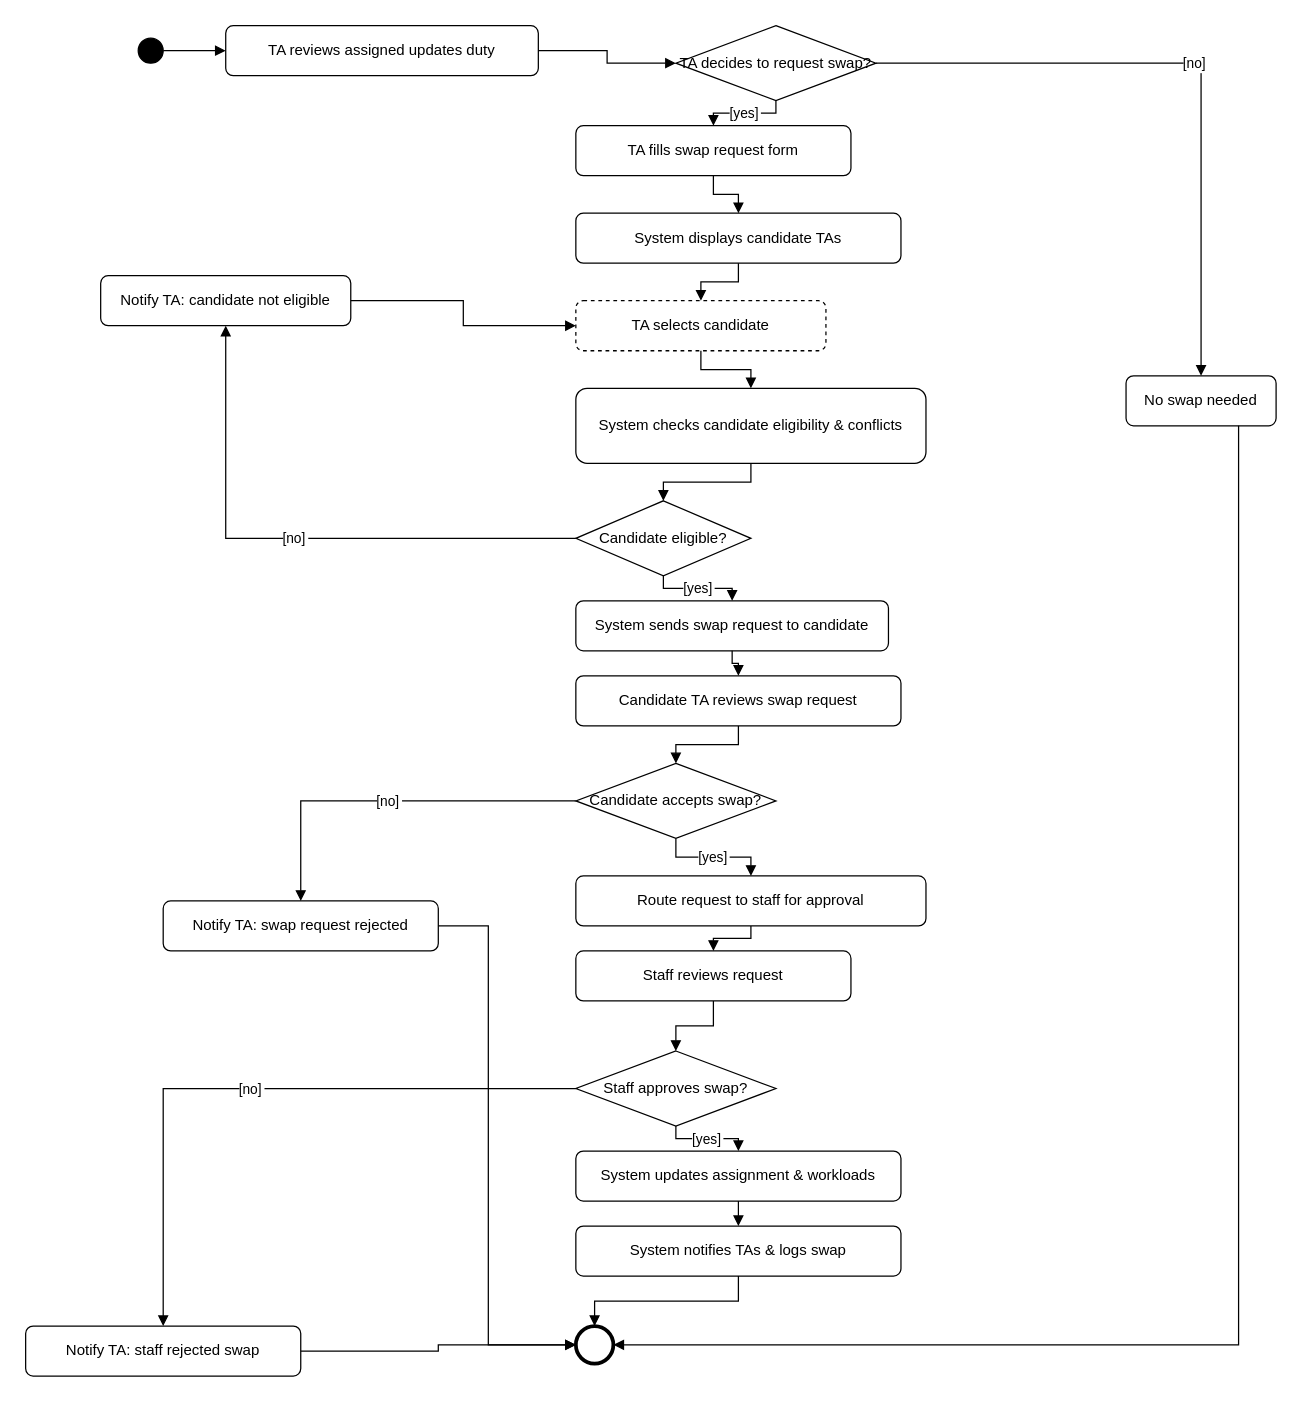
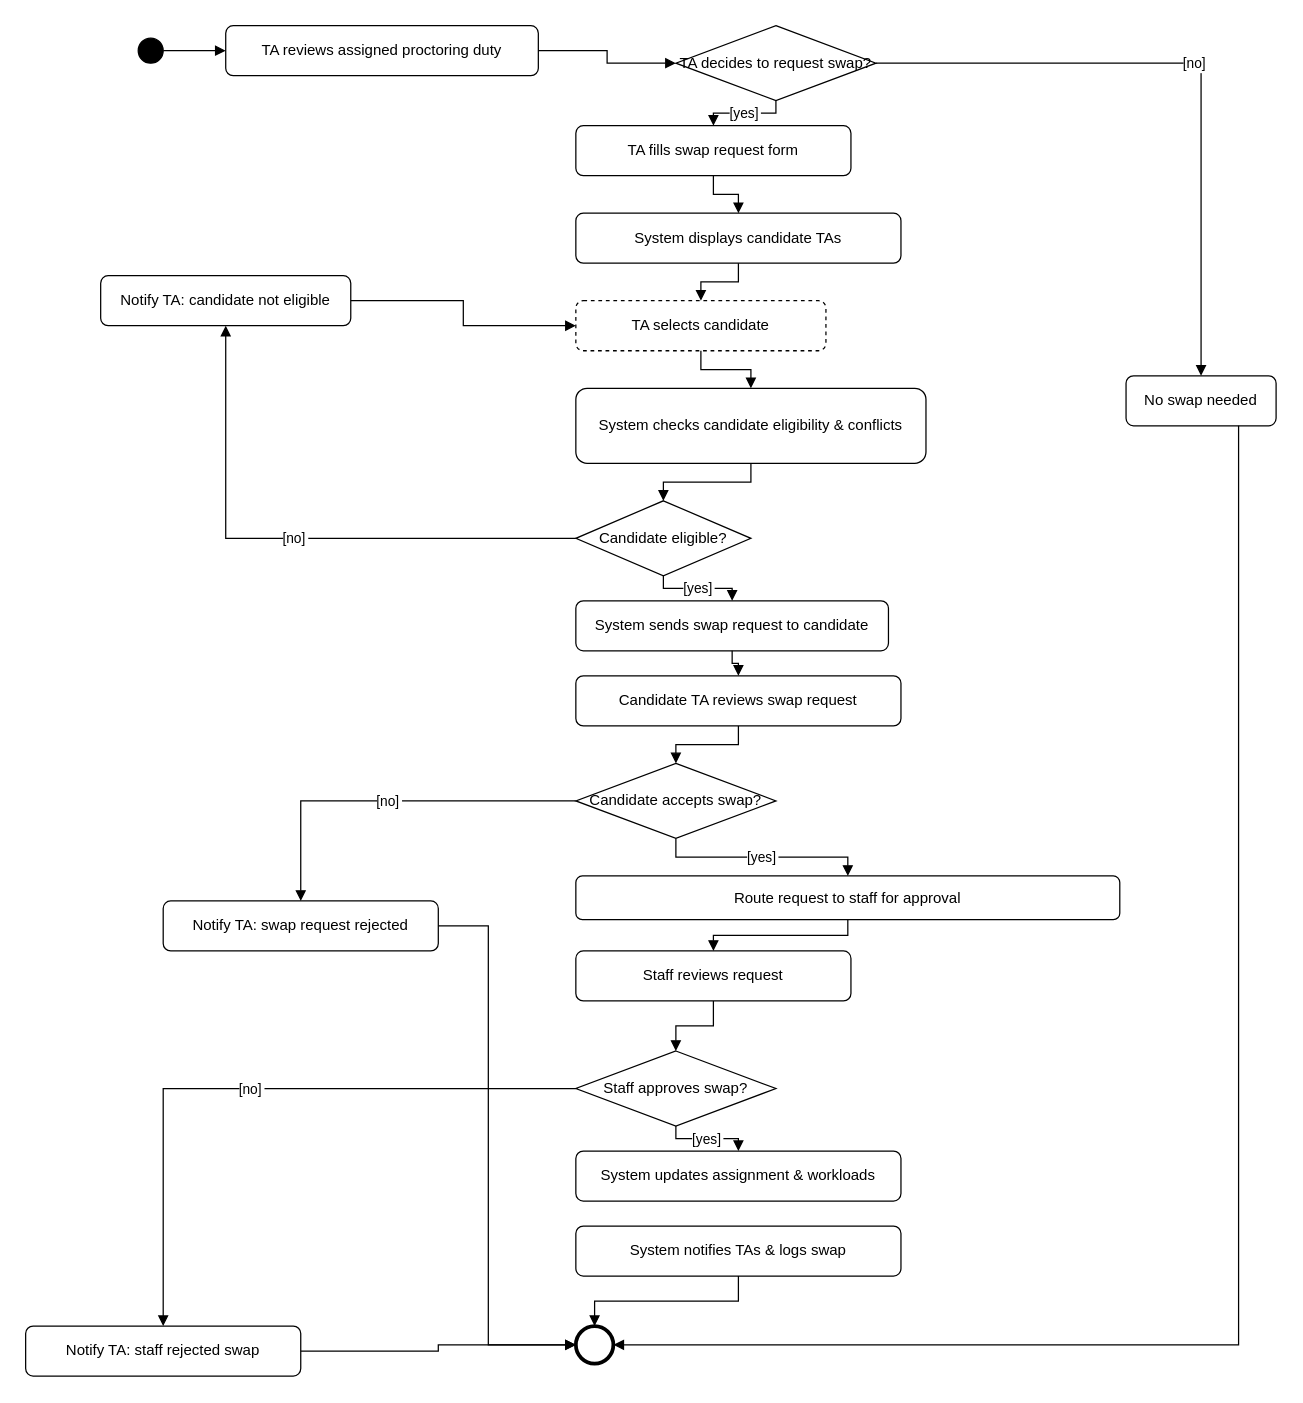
  <mxCell id="0" />
  <mxCell id="1" parent="0" />
  <mxCell id="2" value="" style="ellipse;whiteSpace=wrap;html=1;aspect=fixed;fillColor=#000000;strokeColor=#000000;" vertex="1" parent="1"><mxGeometry x="110" y="30" width="20" height="20" as="geometry" /></mxCell>
- <mxCell id="3" value="TA reviews assigned updates duty" style="rounded=1;whiteSpace=wrap;html=1;" vertex="1" parent="1"><mxGeometry x="180" y="20" width="250" height="40" as="geometry" /></mxCell>
+ <mxCell id="3" value="TA reviews assigned proctoring duty" style="rounded=1;whiteSpace=wrap;html=1;" vertex="1" parent="1"><mxGeometry x="180" y="20" width="250" height="40" as="geometry" /></mxCell>
  <mxCell id="4" value="TA decides to request swap?" style="rhombus;whiteSpace=wrap;html=1;" vertex="1" parent="1"><mxGeometry x="540" y="20" width="160" height="60" as="geometry" /></mxCell>
  <mxCell id="5" value="No swap needed" style="rounded=1;whiteSpace=wrap;html=1;" vertex="1" parent="1"><mxGeometry x="900" y="300" width="120" height="40" as="geometry" /></mxCell>
  <mxCell id="6" value="TA fills swap request form" style="rounded=1;whiteSpace=wrap;html=1;" vertex="1" parent="1"><mxGeometry x="460" y="100" width="220" height="40" as="geometry" /></mxCell>
  <mxCell id="7" value="System displays candidate TAs" style="rounded=1;whiteSpace=wrap;html=1;" vertex="1" parent="1"><mxGeometry x="460" y="170" width="260" height="40" as="geometry" /></mxCell>
  <mxCell id="8" value="TA selects candidate" style="rounded=1;whiteSpace=wrap;html=1;dashed=1;" vertex="1" parent="1"><mxGeometry x="460" y="240" width="200" height="40" as="geometry" /></mxCell>
  <mxCell id="9" value="System checks candidate eligibility &amp; conflicts" style="rounded=1;whiteSpace=wrap;html=1;" vertex="1" parent="1"><mxGeometry x="460" y="310" width="280" height="60" as="geometry" /></mxCell>
  <mxCell id="10" value="Candidate eligible?" style="rhombus;whiteSpace=wrap;html=1;" vertex="1" parent="1"><mxGeometry x="460" y="400" width="140" height="60" as="geometry" /></mxCell>
  <mxCell id="11" value="Notify TA: candidate not eligible" style="rounded=1;whiteSpace=wrap;html=1;" vertex="1" parent="1"><mxGeometry x="80" y="220" width="200" height="40" as="geometry" /></mxCell>
  <mxCell id="12" value="System sends swap request to candidate" style="rounded=1;whiteSpace=wrap;html=1;" vertex="1" parent="1"><mxGeometry x="460" y="480" width="250" height="40" as="geometry" /></mxCell>
  <mxCell id="13" value="Candidate TA reviews swap request" style="rounded=1;whiteSpace=wrap;html=1;" vertex="1" parent="1"><mxGeometry x="460" y="540" width="260" height="40" as="geometry" /></mxCell>
  <mxCell id="14" value="Candidate accepts swap?" style="rhombus;whiteSpace=wrap;html=1;" vertex="1" parent="1"><mxGeometry x="460" y="610" width="160" height="60" as="geometry" /></mxCell>
  <mxCell id="15" value="Notify TA: swap request rejected" style="rounded=1;whiteSpace=wrap;html=1;" vertex="1" parent="1"><mxGeometry x="130" y="720" width="220" height="40" as="geometry" /></mxCell>
- <mxCell id="16" value="Route request to staff for approval" style="rounded=1;whiteSpace=wrap;html=1;" vertex="1" parent="1"><mxGeometry x="460" y="700" width="280" height="40" as="geometry" /></mxCell>
+ <mxCell id="16" value="Route request to staff for approval" style="rounded=1;whiteSpace=wrap;html=1;" vertex="1" parent="1"><mxGeometry x="460" y="700" width="435" height="35" as="geometry" /></mxCell>
  <mxCell id="17" value="Staff reviews request" style="rounded=1;whiteSpace=wrap;html=1;" vertex="1" parent="1"><mxGeometry x="460" y="760" width="220" height="40" as="geometry" /></mxCell>
  <mxCell id="18" value="Staff approves swap?" style="rhombus;whiteSpace=wrap;html=1;" vertex="1" parent="1"><mxGeometry x="460" y="840" width="160" height="60" as="geometry" /></mxCell>
  <mxCell id="19" value="Notify TA: staff rejected swap" style="rounded=1;whiteSpace=wrap;html=1;" vertex="1" parent="1"><mxGeometry x="20" y="1060" width="220" height="40" as="geometry" /></mxCell>
  <mxCell id="20" value="System updates assignment &amp; workloads" style="rounded=1;whiteSpace=wrap;html=1;" vertex="1" parent="1"><mxGeometry x="460" y="920" width="260" height="40" as="geometry" /></mxCell>
  <mxCell id="21" value="System notifies TAs &amp; logs swap" style="rounded=1;whiteSpace=wrap;html=1;" vertex="1" parent="1"><mxGeometry x="460" y="980" width="260" height="40" as="geometry" /></mxCell>
  <mxCell id="22" value="" style="ellipse;whiteSpace=wrap;html=1;aspect=fixed;strokeWidth=3;fillColor=#FFFFFF;strokeColor=#000000;" vertex="1" parent="1"><mxGeometry x="460" y="1060" width="30" height="30" as="geometry" /></mxCell>
  <mxCell id="23" style="edgeStyle=orthogonalEdgeStyle;rounded=0;endArrow=block;strokeColor=#000000;" edge="1" parent="1" source="2" target="3"><mxGeometry relative="1" as="geometry" /></mxCell>
  <mxCell id="24" style="edgeStyle=orthogonalEdgeStyle;rounded=0;endArrow=block;strokeColor=#000000;" edge="1" parent="1" source="3" target="4"><mxGeometry relative="1" as="geometry" /></mxCell>
  <mxCell id="25" value="[no]" style="edgeStyle=orthogonalEdgeStyle;rounded=0;endArrow=block;strokeColor=#000000;" edge="1" parent="1" source="4" target="5"><mxGeometry relative="1" as="geometry" /></mxCell>
  <mxCell id="26" style="edgeStyle=orthogonalEdgeStyle;rounded=0;endArrow=block;strokeColor=#000000;" edge="1" parent="1" source="5" target="22"><mxGeometry relative="1" as="geometry"><Array as="points"><mxPoint x="990" y="1075" /></Array></mxGeometry></mxCell>
  <mxCell id="27" value="[yes]" style="edgeStyle=orthogonalEdgeStyle;rounded=0;endArrow=block;strokeColor=#000000;" edge="1" parent="1" source="4" target="6"><mxGeometry relative="1" as="geometry" /></mxCell>
  <mxCell id="28" style="edgeStyle=orthogonalEdgeStyle;rounded=0;endArrow=block;strokeColor=#000000;" edge="1" parent="1" source="6" target="7"><mxGeometry relative="1" as="geometry" /></mxCell>
  <mxCell id="29" style="edgeStyle=orthogonalEdgeStyle;rounded=0;endArrow=block;strokeColor=#000000;" edge="1" parent="1" source="7" target="8"><mxGeometry relative="1" as="geometry" /></mxCell>
  <mxCell id="30" style="edgeStyle=orthogonalEdgeStyle;rounded=0;endArrow=block;strokeColor=#000000;" edge="1" parent="1" source="8" target="9"><mxGeometry relative="1" as="geometry" /></mxCell>
  <mxCell id="31" style="edgeStyle=orthogonalEdgeStyle;rounded=0;endArrow=block;strokeColor=#000000;" edge="1" parent="1" source="9" target="10"><mxGeometry relative="1" as="geometry" /></mxCell>
  <mxCell id="32" value="[no]" style="edgeStyle=orthogonalEdgeStyle;rounded=0;endArrow=block;strokeColor=#000000;" edge="1" parent="1" source="10" target="11"><mxGeometry relative="1" as="geometry" /></mxCell>
  <mxCell id="33" style="edgeStyle=orthogonalEdgeStyle;rounded=0;endArrow=block;strokeColor=#000000;" edge="1" parent="1" source="11" target="8"><mxGeometry relative="1" as="geometry" /></mxCell>
  <mxCell id="34" value="[yes]" style="edgeStyle=orthogonalEdgeStyle;rounded=0;endArrow=block;strokeColor=#000000;" edge="1" parent="1" source="10" target="12"><mxGeometry relative="1" as="geometry" /></mxCell>
  <mxCell id="35" style="edgeStyle=orthogonalEdgeStyle;rounded=0;endArrow=block;strokeColor=#000000;" edge="1" parent="1" source="12" target="13"><mxGeometry relative="1" as="geometry" /></mxCell>
  <mxCell id="36" style="edgeStyle=orthogonalEdgeStyle;rounded=0;endArrow=block;strokeColor=#000000;" edge="1" parent="1" source="13" target="14"><mxGeometry relative="1" as="geometry" /></mxCell>
  <mxCell id="37" value="[no]" style="edgeStyle=orthogonalEdgeStyle;rounded=0;endArrow=block;strokeColor=#000000;" edge="1" parent="1" source="14" target="15"><mxGeometry relative="1" as="geometry" /></mxCell>
  <mxCell id="38" style="edgeStyle=orthogonalEdgeStyle;rounded=0;endArrow=block;strokeColor=#000000;" edge="1" parent="1" source="15" target="22"><mxGeometry relative="1" as="geometry"><Array as="points"><mxPoint x="390" y="740" /><mxPoint x="390" y="1075" /></Array></mxGeometry></mxCell>
  <mxCell id="39" value="[yes]" style="edgeStyle=orthogonalEdgeStyle;rounded=0;endArrow=block;strokeColor=#000000;" edge="1" parent="1" source="14" target="16"><mxGeometry relative="1" as="geometry" /></mxCell>
  <mxCell id="40" style="edgeStyle=orthogonalEdgeStyle;rounded=0;endArrow=block;strokeColor=#000000;" edge="1" parent="1" source="16" target="17"><mxGeometry relative="1" as="geometry" /></mxCell>
  <mxCell id="41" style="edgeStyle=orthogonalEdgeStyle;rounded=0;endArrow=block;strokeColor=#000000;" edge="1" parent="1" source="17" target="18"><mxGeometry relative="1" as="geometry" /></mxCell>
  <mxCell id="42" value="[no]" style="edgeStyle=orthogonalEdgeStyle;rounded=0;endArrow=block;strokeColor=#000000;" edge="1" parent="1" source="18" target="19"><mxGeometry relative="1" as="geometry" /></mxCell>
  <mxCell id="43" style="edgeStyle=orthogonalEdgeStyle;rounded=0;endArrow=block;strokeColor=#000000;" edge="1" parent="1" source="19" target="22"><mxGeometry relative="1" as="geometry" /></mxCell>
  <mxCell id="44" value="[yes]" style="edgeStyle=orthogonalEdgeStyle;rounded=0;endArrow=block;strokeColor=#000000;" edge="1" parent="1" source="18" target="20"><mxGeometry relative="1" as="geometry" /></mxCell>
- <mxCell id="45" style="edgeStyle=orthogonalEdgeStyle;rounded=0;endArrow=block;strokeColor=#000000;" edge="1" parent="1" source="20" target="21"><mxGeometry relative="1" as="geometry" /></mxCell>
  <mxCell id="46" style="edgeStyle=orthogonalEdgeStyle;rounded=0;endArrow=block;strokeColor=#000000;" edge="1" parent="1" source="21" target="22"><mxGeometry relative="1" as="geometry" /></mxCell>
